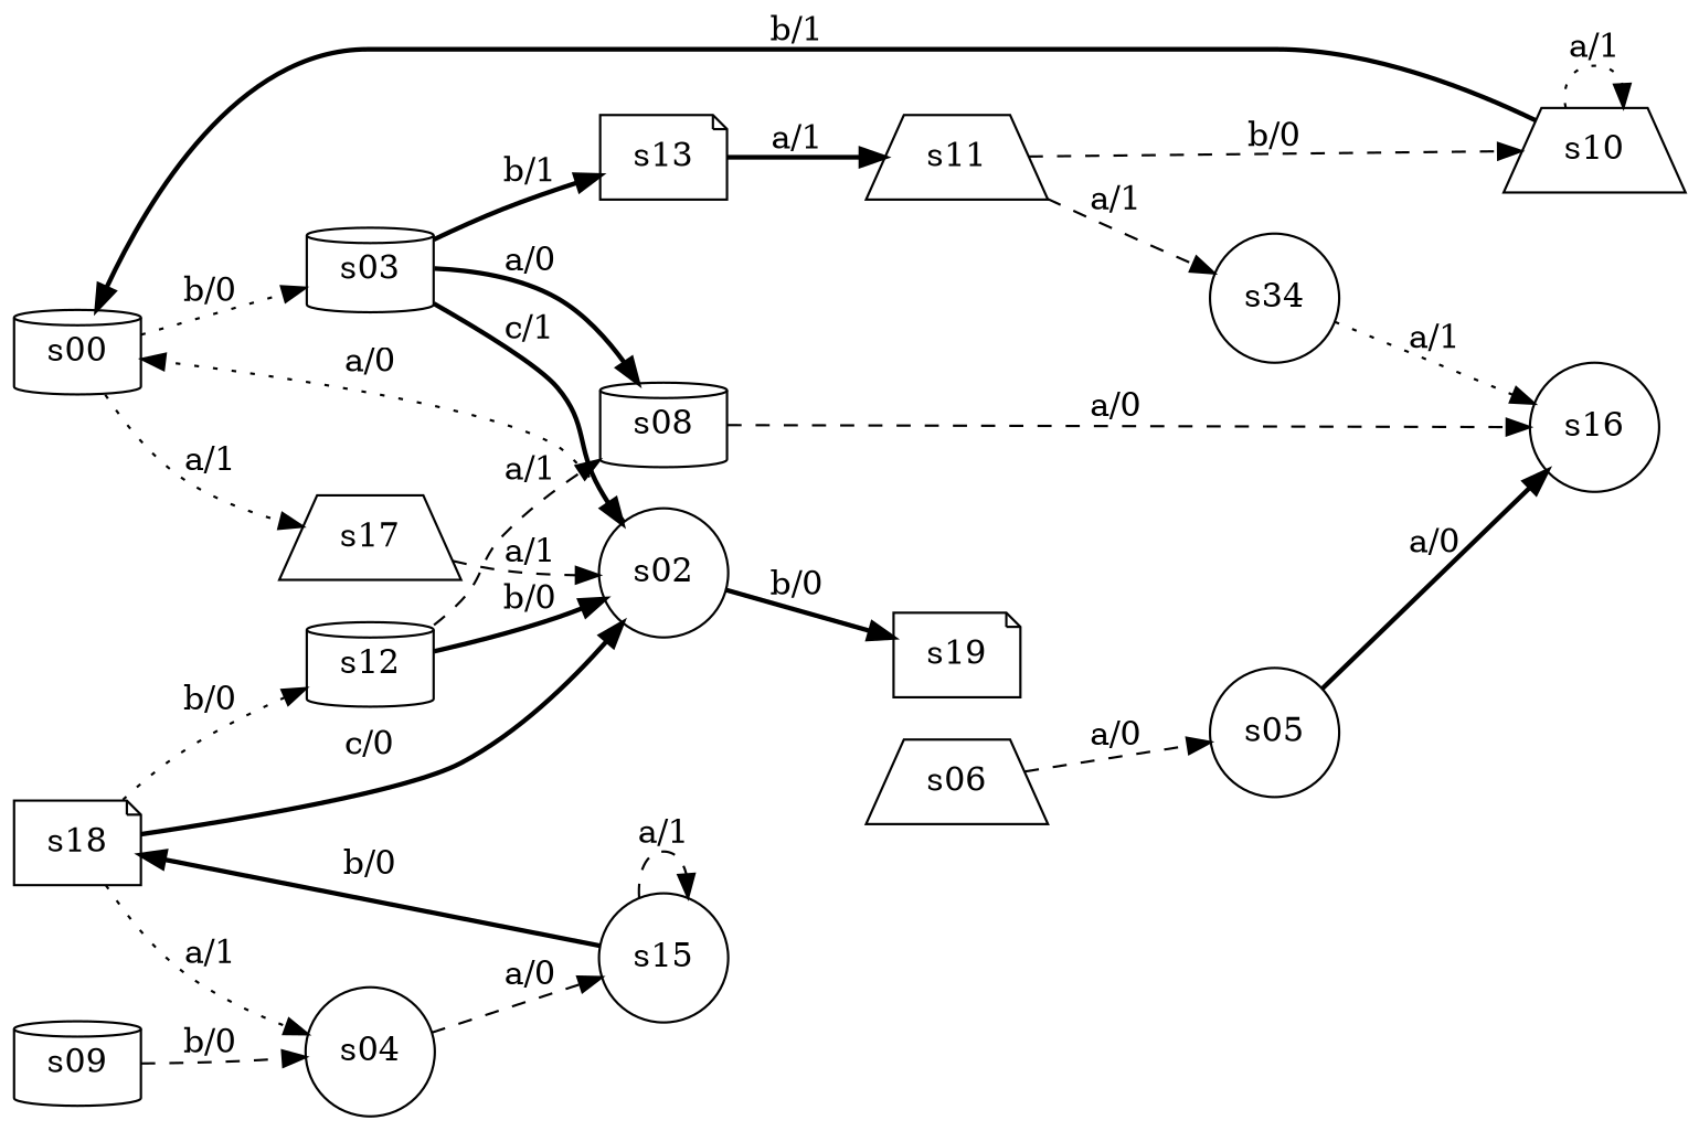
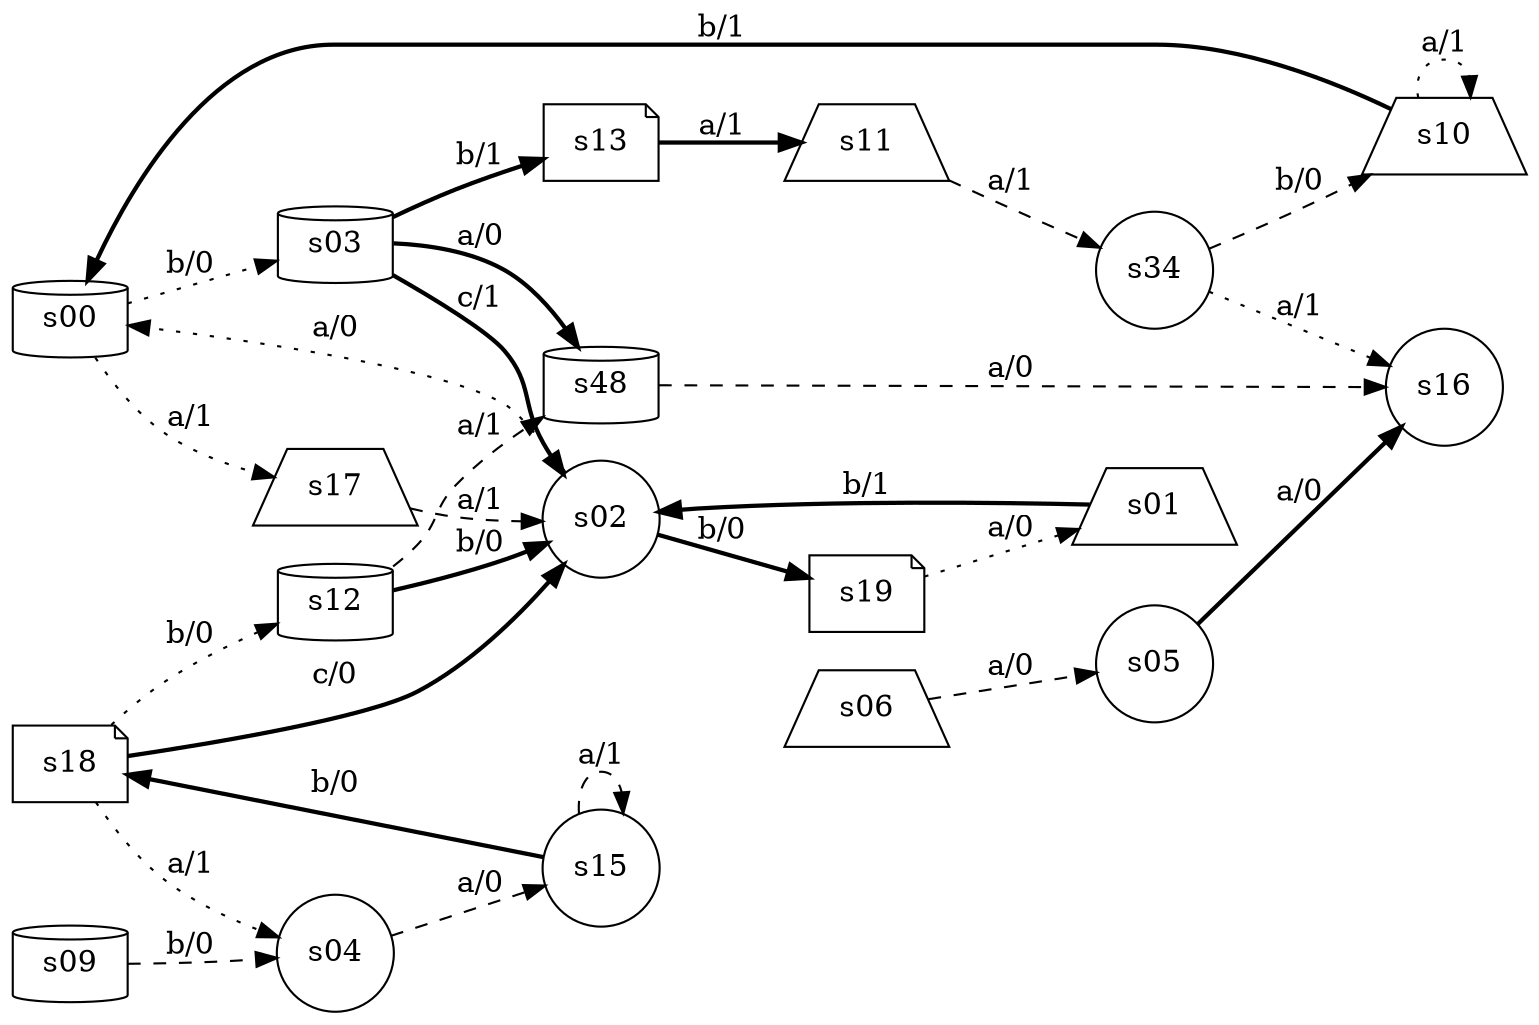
  digraph {
    rankdir=LR
    node [shape=circle]
    edge [style=bold]
    s00 [shape=cylinder]
    s17 [shape=trapezium]
    s03 [shape=cylinder]
    s02
-   s08 [shape=cylinder]
+   s08 [shape=cylinder label=s48]
    s13 [shape=note]
    s19 [shape=note]
    s16
    s11 [shape=trapezium]
+   s01 [shape=trapezium]
    s09 [shape=cylinder]
    s04
    s15
    n14 [label=s34]
    s18 [shape=note]
    s12 [shape=cylinder]
    s05
    s06 [shape=trapezium]
    s10 [shape=trapezium]
    s00 -> s17 [label="a/1" style=dotted]
    s00 -> s03 [label="b/0" style=dotted]
    s17 -> s02 [label="a/1" style=dashed]
    s03 -> s02 [label="c/1"]
    s03 -> s08 [label="a/0"]
    s03 -> s13 [label="b/1"]
    s02 -> s00 [label="a/0" style=dotted]
    s02 -> s19 [label="b/0"]
    s08 -> s16 [label="a/0" style=dashed]
    s13 -> s11 [label="a/1"]
+   s19 -> s01 [label="a/0" style=dotted]
    s11 -> n14 [label="a/1" style=dashed]
+   s01 -> s02 [label="b/1"]
    s09 -> s04 [label="b/0" style=dashed]
    s04 -> s15 [label="a/0" style=dashed]
    s15 -> s15 [label="a/1" style=dashed]
    s15 -> s18 [label="b/0"]
    n14 -> s16 [label="a/1" style=dotted]
-   s11 -> s10 [label="b/0" style=dashed]
+   n14 -> s10 [label="b/0" style=dashed]
    s18 -> s02 [label="c/0"]
    s18 -> s04 [label="a/1" style=dotted]
    s18 -> s12 [label="b/0" style=dotted]
    s12 -> s02 [label="b/0"]
    s12 -> s08 [label="a/1" style=dashed]
    s05 -> s16 [label="a/0"]
    s06 -> s05 [label="a/0" style=dashed]
    s10 -> s00 [label="b/1"]
    s10 -> s10 [label="a/1" style=dotted]
  }
